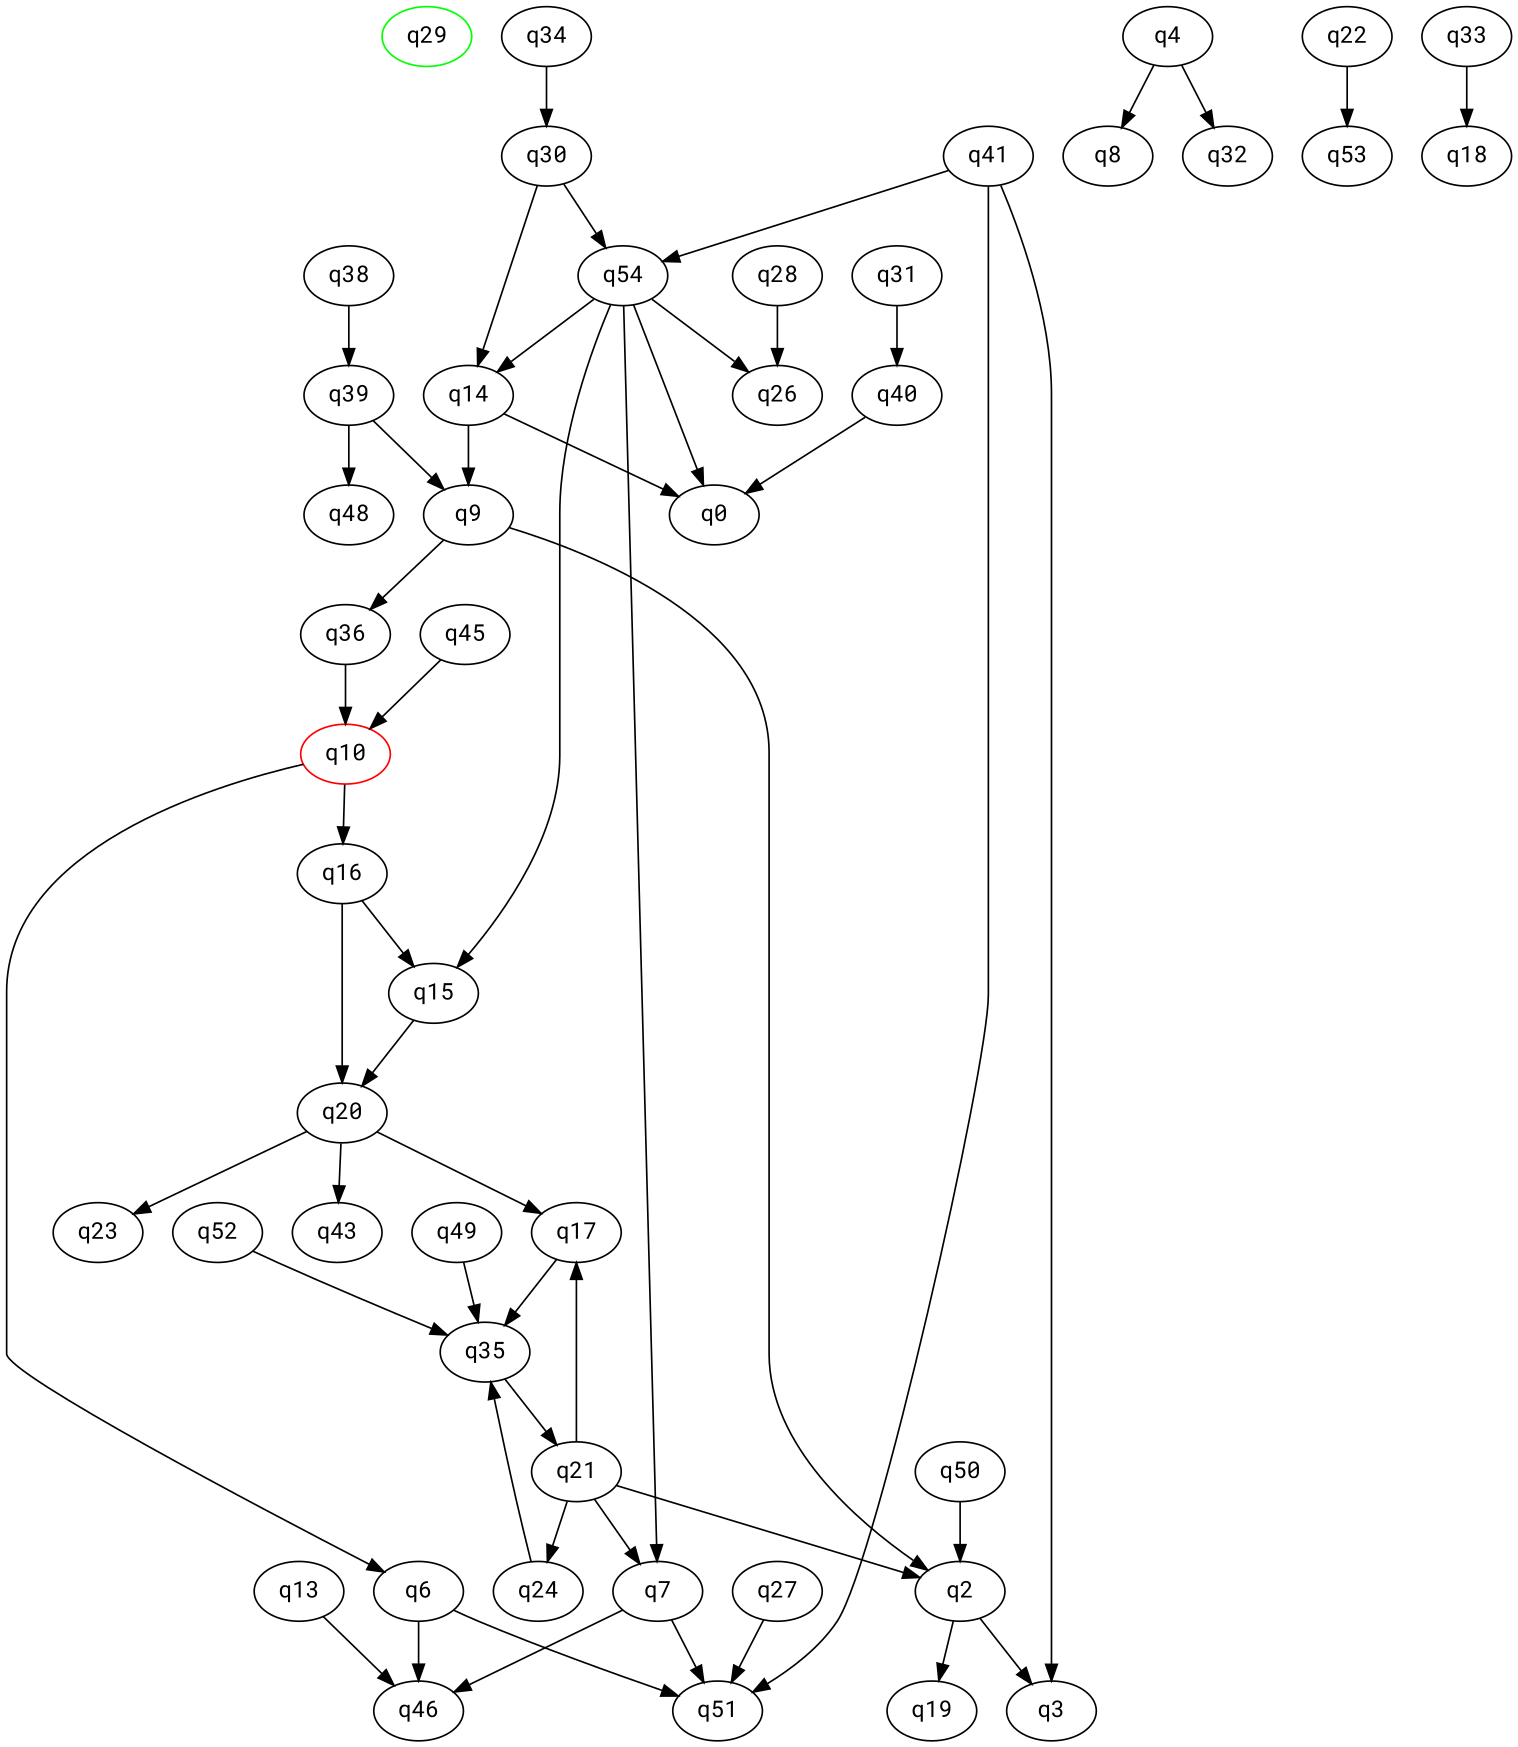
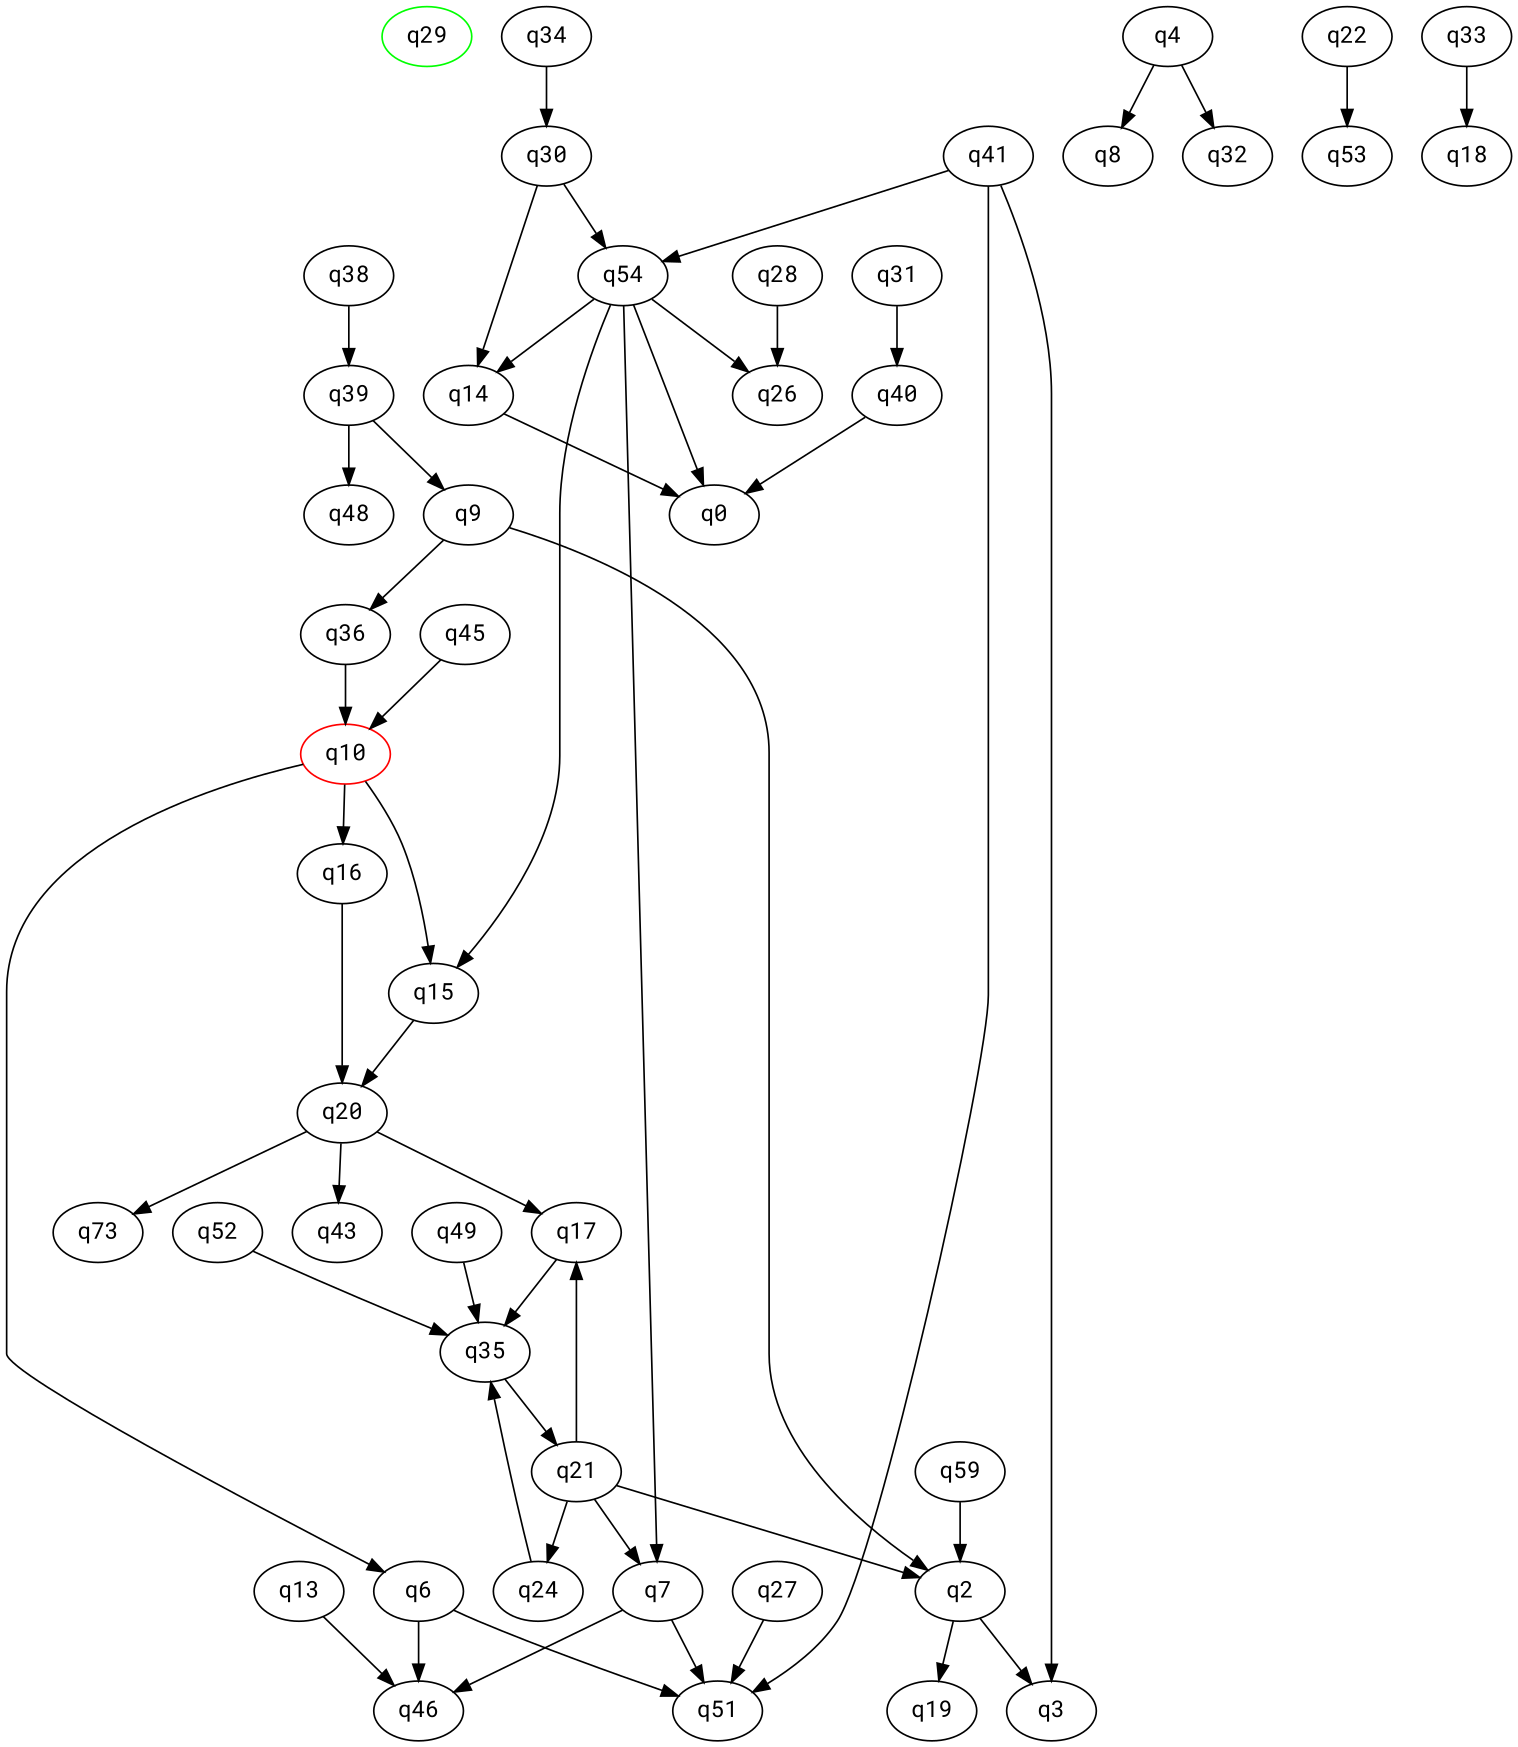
  digraph {
    fontname="Roboto Mono"
    node [fontname="Roboto Mono"]
    edge [fontname="Roboto Mono"]
    q29 [color=green initial=1]
    q10 [color=red final=1]
    q6
    q16
    q46
    q51
    q15
    q20
    q2
    q3
    q19
    q4
    q8
    q32
    q52
    q35
    q7
    q9
    q36
    q13
    q14
    q0
    q17
-   q23
+   q23 [label=q73]
    q43
    q21
    q24
    q22
    q53
    q27
    q28
    q26
    q30
    q54
    q31
    q40
    q33
    q18
    q34
    q38
    q39
    q48
    n43 [label=q41]
    q45
    q49
-   q50
+   q50 [label=q59]
    q10 -> q6
    q10 -> q16
    q6 -> q46
    q6 -> q51
-   q16 -> q15
+   q10 -> q15
    q16 -> q20
    q15 -> q20
    q20 -> q17
    q20 -> q23
    q20 -> q43
    q2 -> q3
    q2 -> q19
    q4 -> q8
    q4 -> q32
    q52 -> q35
    q35 -> q21
    q7 -> q46
    q7 -> q51
    q9 -> q2
    q9 -> q36
    q36 -> q10
    q13 -> q46
-   q14 -> q9
    q14 -> q0
    q17 -> q35
    q21 -> q2
    q21 -> q7
    q21 -> q17
    q21 -> q24
    q24 -> q35
    q22 -> q53
    q27 -> q51
    q28 -> q26
    q30 -> q14
    q30 -> q54
    q54 -> q15
    q54 -> q7
    q54 -> q14
    q54 -> q0
    q54 -> q26
    q31 -> q40
    q40 -> q0
    q33 -> q18
    q34 -> q30
    q38 -> q39
    q39 -> q9
    q39 -> q48
    n43 -> q51
    n43 -> q3
    n43 -> q54
    q45 -> q10
    q49 -> q35
    q50 -> q2
  }
